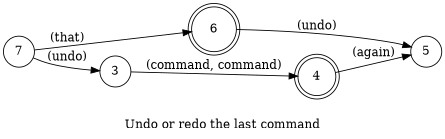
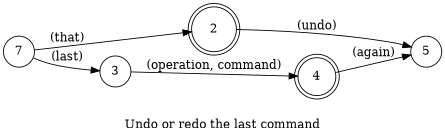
  digraph {
    desc="Undo or redo the last operation, used to correct mistakes. Just like CTRL + (Z | Y)."
    examples="\n        undo that,\n        undo that again,\n        redo the last operation,\n        undo the last operation again\n        redo that\n    "
    label="Undo or redo the last command"
    lang="en-US"
    langName=English
    rankdir=LR
    title="Undo or redo the last operation/command"
    node [shape=circle]
-   2 [shape=doublecircle label=6]
+   2 [shape=doublecircle]
    4 [shape=doublecircle]
    5
    n4 [label=7]
    3
    subgraph sub_1 {
      2
      4
    }
    2 -> 5 [label="(undo)"]
    4 -> 5 [label="(again)"]
    n4 -> 2 [label="(that)"]
-   n4 -> 3 [label="(undo)"]
-   3 -> 4 [label="(command, command)"]
+   n4 -> 3 [label="(last)"]
+   3 -> 4 [label="(operation, command)"]
  }
